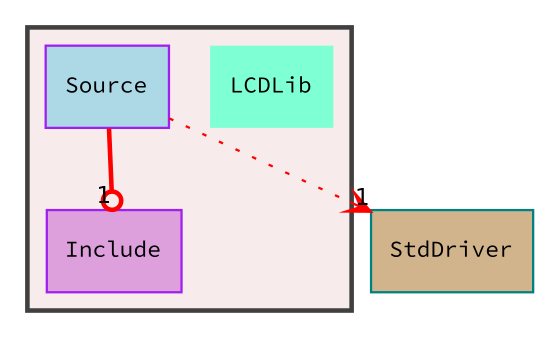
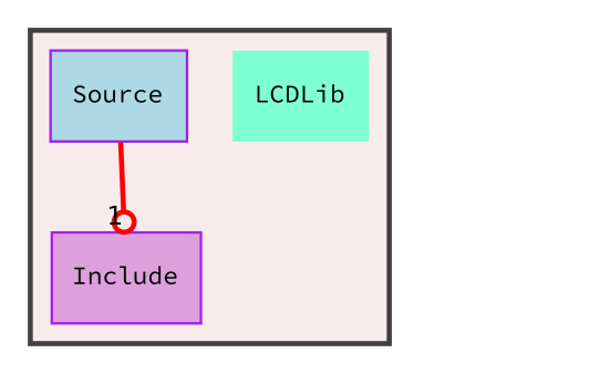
  digraph {
    compound=true
    fontname="Source Code Pro"
    node [color=purple fontname="Source Code Pro" fontsize=10 shape=box style=filled]
    edge [color=red fontname="Source Code Pro" fontsize=10 headlabel=1 labeldistance=1.5 labelfontname=Helvetica labelfontsize=10]
    n1 [fillcolor=aquamarine label=LCDLib shape=plaintext]
    n2 [fillcolor=plum label=Include style="filled,"]
    n3 [fillcolor=lightblue label=Source style="filled,"]
-   n4 [color=teal fillcolor=tan label=StdDriver]
    subgraph cluster_1 {
      bgcolor="#f8ebec"
      fontsize=10
      pencolor=grey25
      style="filled,bold,"
      n1
      n2
      n3
    }
    n3 -> n2 [arrowhead=odot style=bold]
-   n3 -> n4 [arrowhead=vee style=dotted]
  }
